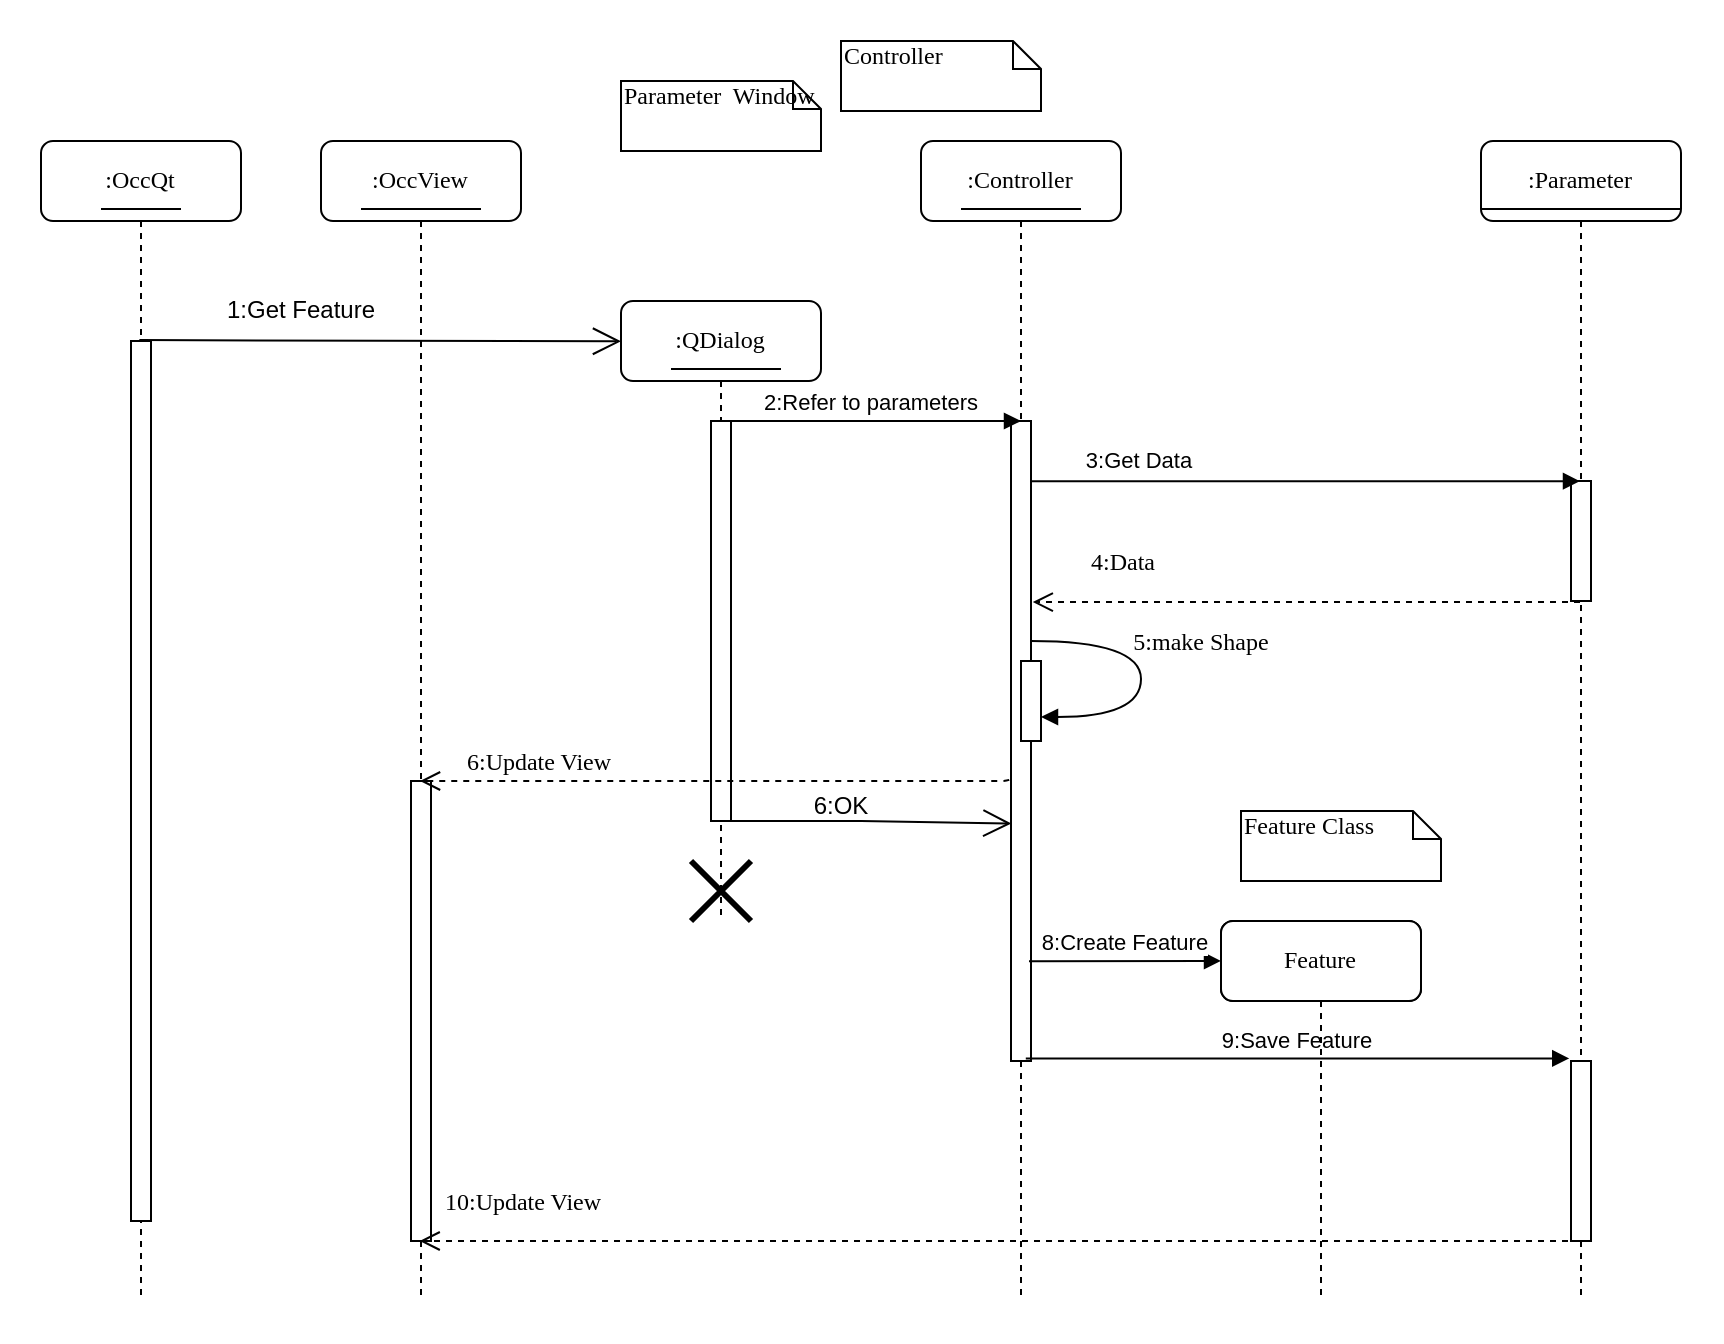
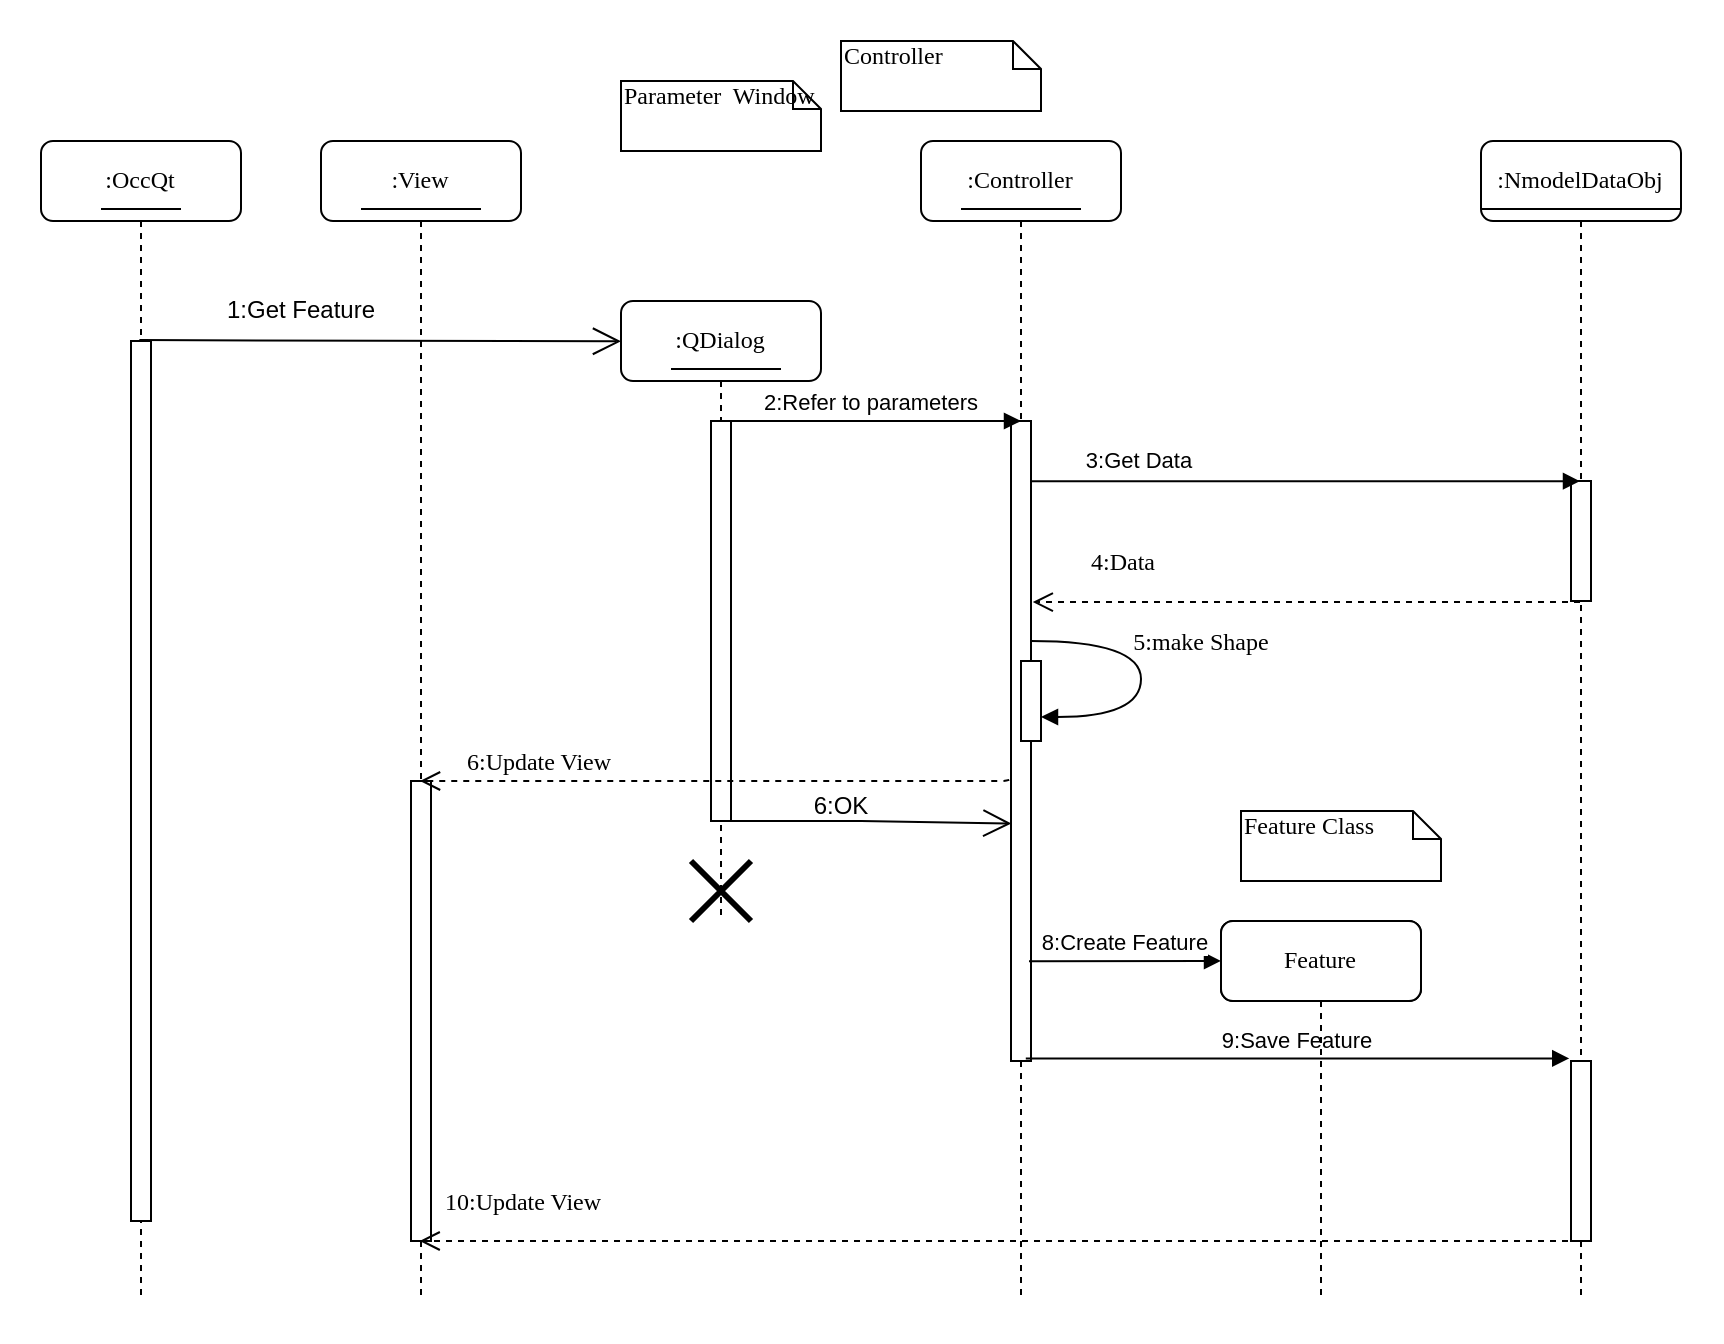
  <mxCell id="0" />
  <mxCell id="1" parent="0" />
- <mxCell id="2" value=":OccView" style="shape=umlLifeline;perimeter=lifelinePerimeter;whiteSpace=wrap;html=1;container=1;collapsible=0;recursiveResize=0;outlineConnect=0;rounded=1;shadow=0;comic=0;labelBackgroundColor=none;strokeWidth=1;fontFamily=Verdana;fontSize=12;align=center;" parent="1" vertex="1"><mxGeometry x="160" y="70" width="100" height="580" as="geometry" /></mxCell>
+ <mxCell id="2" value=":View" style="shape=umlLifeline;perimeter=lifelinePerimeter;whiteSpace=wrap;html=1;container=1;collapsible=0;recursiveResize=0;outlineConnect=0;rounded=1;shadow=0;comic=0;labelBackgroundColor=none;strokeWidth=1;fontFamily=Verdana;fontSize=12;align=center;" parent="1" vertex="1"><mxGeometry x="160" y="70" width="100" height="580" as="geometry" /></mxCell>
  <mxCell id="3" value="" style="html=1;points=[];perimeter=orthogonalPerimeter;rounded=0;shadow=0;comic=0;labelBackgroundColor=none;strokeWidth=1;fontFamily=Verdana;fontSize=12;align=center;" parent="2" vertex="1"><mxGeometry x="45" y="320" width="10" height="230" as="geometry" /></mxCell>
  <mxCell id="4" value="" style="line;strokeWidth=1;fillColor=none;align=left;verticalAlign=middle;spacingTop=-1;spacingLeft=3;spacingRight=3;rotatable=0;labelPosition=right;points=[];portConstraint=eastwest;strokeColor=inherit;" vertex="1" parent="2"><mxGeometry x="20" y="30" width="60" height="8" as="geometry" /></mxCell>
  <mxCell id="5" value=":QDialog" style="shape=umlLifeline;perimeter=lifelinePerimeter;whiteSpace=wrap;html=1;container=1;collapsible=0;recursiveResize=0;outlineConnect=0;rounded=1;shadow=0;comic=0;labelBackgroundColor=none;strokeWidth=1;fontFamily=Verdana;fontSize=12;align=center;" parent="1" vertex="1"><mxGeometry x="310" y="150" width="100" height="310" as="geometry" /></mxCell>
  <mxCell id="6" value="" style="html=1;points=[];perimeter=orthogonalPerimeter;rounded=0;shadow=0;comic=0;labelBackgroundColor=none;strokeWidth=1;fontFamily=Verdana;fontSize=12;align=center;" parent="5" vertex="1"><mxGeometry x="45" y="60" width="10" height="200" as="geometry" /></mxCell>
  <mxCell id="7" value="6:Update View" style="html=1;verticalAlign=bottom;endArrow=open;dashed=1;endSize=8;labelBackgroundColor=none;fontFamily=Verdana;fontSize=12;edgeStyle=elbowEdgeStyle;elbow=vertical;exitX=0.053;exitY=0.829;exitDx=0;exitDy=0;exitPerimeter=0;" parent="5" target="2" edge="1"><mxGeometry x="0.651" relative="1" as="geometry"><mxPoint x="-100" y="243.97" as="targetPoint" /><Array as="points"><mxPoint x="-80" y="240" /><mxPoint x="184.47" y="243.94" /></Array><mxPoint x="200.0" y="200.0" as="sourcePoint" /><mxPoint as="offset" /></mxGeometry></mxCell>
  <mxCell id="8" value="" style="shape=umlDestroy;whiteSpace=wrap;html=1;strokeWidth=3;targetShapes=umlLifeline;" parent="5" vertex="1"><mxGeometry x="35" y="280" width="30" height="30" as="geometry" /></mxCell>
  <mxCell id="9" value="" style="line;strokeWidth=1;fillColor=none;align=left;verticalAlign=middle;spacingTop=-1;spacingLeft=3;spacingRight=3;rotatable=0;labelPosition=right;points=[];portConstraint=eastwest;strokeColor=inherit;" vertex="1" parent="5"><mxGeometry x="25" y="30" width="55" height="8" as="geometry" /></mxCell>
  <mxCell id="10" value=":Controller" style="shape=umlLifeline;perimeter=lifelinePerimeter;whiteSpace=wrap;html=1;container=1;collapsible=0;recursiveResize=0;outlineConnect=0;rounded=1;shadow=0;comic=0;labelBackgroundColor=none;strokeWidth=1;fontFamily=Verdana;fontSize=12;align=center;" parent="1" vertex="1"><mxGeometry x="460" y="70" width="100" height="580" as="geometry" /></mxCell>
  <mxCell id="11" value="" style="html=1;points=[];perimeter=orthogonalPerimeter;rounded=0;shadow=0;comic=0;labelBackgroundColor=none;strokeWidth=1;fontFamily=Verdana;fontSize=12;align=center;" parent="10" vertex="1"><mxGeometry x="45" y="140" width="10" height="320" as="geometry" /></mxCell>
  <mxCell id="12" value="" style="html=1;points=[];perimeter=orthogonalPerimeter;rounded=0;shadow=0;comic=0;labelBackgroundColor=none;strokeWidth=1;fontFamily=Verdana;fontSize=12;align=center;" parent="10" vertex="1"><mxGeometry x="50" y="260" width="10" height="40" as="geometry" /></mxCell>
  <mxCell id="13" value="5:make Shape" style="html=1;verticalAlign=bottom;endArrow=block;labelBackgroundColor=none;fontFamily=Verdana;fontSize=12;elbow=vertical;edgeStyle=orthogonalEdgeStyle;curved=1;entryX=1;entryY=0.286;entryPerimeter=0;exitX=1.038;exitY=0.345;exitPerimeter=0;" parent="10" edge="1"><mxGeometry x="-0.091" y="30" relative="1" as="geometry"><mxPoint x="55" y="250" as="sourcePoint" /><mxPoint x="60" y="288" as="targetPoint" /><Array as="points"><mxPoint x="110" y="250" /><mxPoint x="110" y="288" /></Array><mxPoint as="offset" /></mxGeometry></mxCell>
  <mxCell id="14" value="10:Update View" style="html=1;verticalAlign=bottom;endArrow=open;dashed=1;endSize=8;labelBackgroundColor=none;fontFamily=Verdana;fontSize=12;" parent="10" source="17" edge="1"><mxGeometry x="0.825" y="-10" relative="1" as="geometry"><mxPoint x="-250.676" y="550" as="targetPoint" /><mxPoint x="224" y="550" as="sourcePoint" /><mxPoint as="offset" /></mxGeometry></mxCell>
  <mxCell id="15" value="" style="line;strokeWidth=1;fillColor=none;align=left;verticalAlign=middle;spacingTop=-1;spacingLeft=3;spacingRight=3;rotatable=0;labelPosition=right;points=[];portConstraint=eastwest;strokeColor=inherit;" vertex="1" parent="10"><mxGeometry x="20" y="30" width="60" height="8" as="geometry" /></mxCell>
  <mxCell id="16" value="Feature" style="shape=umlLifeline;perimeter=lifelinePerimeter;whiteSpace=wrap;html=1;container=1;collapsible=0;recursiveResize=0;outlineConnect=0;rounded=1;shadow=0;comic=0;labelBackgroundColor=none;strokeWidth=1;fontFamily=Verdana;fontSize=12;align=center;" parent="1" vertex="1"><mxGeometry x="610" y="460" width="100" height="190" as="geometry" /></mxCell>
- <mxCell id="17" value=":Parameter" style="shape=umlLifeline;perimeter=lifelinePerimeter;whiteSpace=wrap;html=1;container=1;collapsible=0;recursiveResize=0;outlineConnect=0;rounded=1;shadow=0;comic=0;labelBackgroundColor=none;strokeWidth=1;fontFamily=Verdana;fontSize=12;align=center;" parent="1" vertex="1"><mxGeometry x="740" y="70" width="100" height="580" as="geometry" /></mxCell>
+ <mxCell id="17" value=":NmodelDataObj" style="shape=umlLifeline;perimeter=lifelinePerimeter;whiteSpace=wrap;html=1;container=1;collapsible=0;recursiveResize=0;outlineConnect=0;rounded=1;shadow=0;comic=0;labelBackgroundColor=none;strokeWidth=1;fontFamily=Verdana;fontSize=12;align=center;" parent="1" vertex="1"><mxGeometry x="740" y="70" width="100" height="580" as="geometry" /></mxCell>
  <mxCell id="18" value="" style="html=1;points=[];perimeter=orthogonalPerimeter;rounded=0;shadow=0;comic=0;labelBackgroundColor=none;strokeWidth=1;fontFamily=Verdana;fontSize=12;align=center;" parent="17" vertex="1"><mxGeometry x="45" y="170" width="10" height="60" as="geometry" /></mxCell>
  <mxCell id="19" value="" style="html=1;points=[];perimeter=orthogonalPerimeter;rounded=0;shadow=0;comic=0;labelBackgroundColor=none;strokeWidth=1;fontFamily=Verdana;fontSize=12;align=center;" parent="17" vertex="1"><mxGeometry x="45" y="460" width="10" height="90" as="geometry" /></mxCell>
  <mxCell id="20" value="" style="line;strokeWidth=1;fillColor=none;align=left;verticalAlign=middle;spacingTop=-1;spacingLeft=3;spacingRight=3;rotatable=0;labelPosition=right;points=[];portConstraint=eastwest;strokeColor=inherit;" vertex="1" parent="17"><mxGeometry y="30" width="100" height="8" as="geometry" /></mxCell>
  <mxCell id="21" value=":OccQt&lt;br&gt;" style="shape=umlLifeline;perimeter=lifelinePerimeter;whiteSpace=wrap;html=1;container=1;collapsible=0;recursiveResize=0;outlineConnect=0;rounded=1;shadow=0;comic=0;labelBackgroundColor=none;strokeWidth=1;fontFamily=Verdana;fontSize=12;align=center;" parent="1" vertex="1"><mxGeometry x="20" y="70" width="100" height="580" as="geometry" /></mxCell>
  <mxCell id="22" value="" style="html=1;points=[];perimeter=orthogonalPerimeter;rounded=0;shadow=0;comic=0;labelBackgroundColor=none;strokeWidth=1;fontFamily=Verdana;fontSize=12;align=center;" parent="21" vertex="1"><mxGeometry x="45" y="100" width="10" height="440" as="geometry" /></mxCell>
  <mxCell id="23" value="" style="line;strokeWidth=1;fillColor=none;align=left;verticalAlign=middle;spacingTop=-1;spacingLeft=3;spacingRight=3;rotatable=0;labelPosition=right;points=[];portConstraint=eastwest;strokeColor=inherit;" vertex="1" parent="21"><mxGeometry x="30" y="30" width="40" height="8" as="geometry" /></mxCell>
  <mxCell id="24" value="Parameter&amp;nbsp; Window" style="shape=note;whiteSpace=wrap;html=1;size=14;verticalAlign=top;align=left;spacingTop=-6;rounded=0;shadow=0;comic=0;labelBackgroundColor=none;strokeWidth=1;fontFamily=Verdana;fontSize=12" parent="1" vertex="1"><mxGeometry x="310" y="40" width="100" height="35" as="geometry" /></mxCell>
  <mxCell id="25" value="Controller" style="shape=note;whiteSpace=wrap;html=1;size=14;verticalAlign=top;align=left;spacingTop=-6;rounded=0;shadow=0;comic=0;labelBackgroundColor=none;strokeWidth=1;fontFamily=Verdana;fontSize=12" parent="1" vertex="1"><mxGeometry x="420" y="20" width="100" height="35" as="geometry" /></mxCell>
  <mxCell id="26" value="Feature Class" style="shape=note;whiteSpace=wrap;html=1;size=14;verticalAlign=top;align=left;spacingTop=-6;rounded=0;shadow=0;comic=0;labelBackgroundColor=none;strokeWidth=1;fontFamily=Verdana;fontSize=12" parent="1" vertex="1"><mxGeometry x="620" y="405" width="100" height="35" as="geometry" /></mxCell>
  <mxCell id="27" value="2:Refer to parameters" style="html=1;verticalAlign=bottom;endArrow=block;curved=0;rounded=0;" parent="1" edge="1"><mxGeometry width="80" relative="1" as="geometry"><mxPoint x="359.824" y="210" as="sourcePoint" /><mxPoint x="510" y="210" as="targetPoint" /><Array as="points"><mxPoint x="390.5" y="210" /></Array></mxGeometry></mxCell>
  <mxCell id="28" value="3:Get Data" style="html=1;verticalAlign=bottom;endArrow=block;curved=0;rounded=0;exitX=0.994;exitY=0.094;exitDx=0;exitDy=0;exitPerimeter=0;" parent="1" source="11" target="17" edge="1"><mxGeometry x="-0.61" y="1" width="80" relative="1" as="geometry"><mxPoint x="525" y="620" as="sourcePoint" /><mxPoint x="797.68" y="620" as="targetPoint" /><mxPoint as="offset" /></mxGeometry></mxCell>
  <mxCell id="29" value="4:Data" style="html=1;verticalAlign=bottom;endArrow=open;dashed=1;endSize=8;labelBackgroundColor=none;fontFamily=Verdana;fontSize=12;entryX=1.088;entryY=0.283;entryDx=0;entryDy=0;entryPerimeter=0;" parent="1" source="17" target="11" edge="1"><mxGeometry x="0.677" y="-11" relative="1" as="geometry"><mxPoint x="530" y="680" as="targetPoint" /><mxPoint x="795" y="680" as="sourcePoint" /><mxPoint as="offset" /></mxGeometry></mxCell>
  <mxCell id="30" value="9:Save Feature" style="html=1;verticalAlign=bottom;endArrow=block;curved=0;rounded=0;entryX=-0.088;entryY=-0.014;entryDx=0;entryDy=0;entryPerimeter=0;exitX=0.74;exitY=0.996;exitDx=0;exitDy=0;exitPerimeter=0;" parent="1" source="11" target="19" edge="1"><mxGeometry width="80" relative="1" as="geometry"><mxPoint x="520" y="529" as="sourcePoint" /><mxPoint x="650" y="530" as="targetPoint" /></mxGeometry></mxCell>
  <mxCell id="31" value="Feature" style="shape=umlLifeline;perimeter=lifelinePerimeter;whiteSpace=wrap;html=1;container=1;collapsible=0;recursiveResize=0;outlineConnect=0;rounded=1;shadow=0;comic=0;labelBackgroundColor=none;strokeWidth=1;fontFamily=Verdana;fontSize=12;align=center;" vertex="1" parent="1"><mxGeometry x="610" y="460" width="100" height="190" as="geometry" /></mxCell>
  <mxCell id="32" value="8:Create Feature" style="html=1;verticalAlign=bottom;endArrow=block;curved=0;rounded=0;entryX=0;entryY=0.105;entryDx=0;entryDy=0;entryPerimeter=0;exitX=0.9;exitY=0.844;exitDx=0;exitDy=0;exitPerimeter=0;" parent="1" source="11" target="31" edge="1"><mxGeometry width="80" relative="1" as="geometry"><mxPoint x="520" y="480" as="sourcePoint" /><mxPoint x="606" y="501.12" as="targetPoint" /></mxGeometry></mxCell>
  <mxCell id="33" value="" style="endArrow=open;endFill=1;endSize=12;html=1;rounded=0;exitX=0.42;exitY=-0.001;exitDx=0;exitDy=0;exitPerimeter=0;entryX=0;entryY=0.065;entryDx=0;entryDy=0;entryPerimeter=0;" edge="1" parent="1" source="22" target="5"><mxGeometry width="160" relative="1" as="geometry"><mxPoint x="-50" y="270" as="sourcePoint" /><mxPoint x="110" y="270" as="targetPoint" /></mxGeometry></mxCell>
  <mxCell id="34" value="1:Get Feature" style="text;html=1;align=center;verticalAlign=middle;resizable=0;points=[];autosize=1;strokeColor=none;fillColor=none;" vertex="1" parent="1"><mxGeometry x="100" y="140" width="100" height="30" as="geometry" /></mxCell>
  <mxCell id="35" value="" style="endArrow=open;endFill=1;endSize=12;html=1;rounded=0;entryX=0.02;entryY=0.629;entryDx=0;entryDy=0;entryPerimeter=0;" edge="1" parent="1" source="5" target="11"><mxGeometry width="160" relative="1" as="geometry"><mxPoint x="-160" y="360" as="sourcePoint" /><mxPoint x="500" y="410" as="targetPoint" /><Array as="points"><mxPoint x="430" y="410" /></Array></mxGeometry></mxCell>
  <mxCell id="36" value="6:OK" style="text;html=1;align=center;verticalAlign=middle;resizable=0;points=[];autosize=1;strokeColor=none;fillColor=none;" vertex="1" parent="1"><mxGeometry x="395" y="388" width="50" height="30" as="geometry" /></mxCell>
